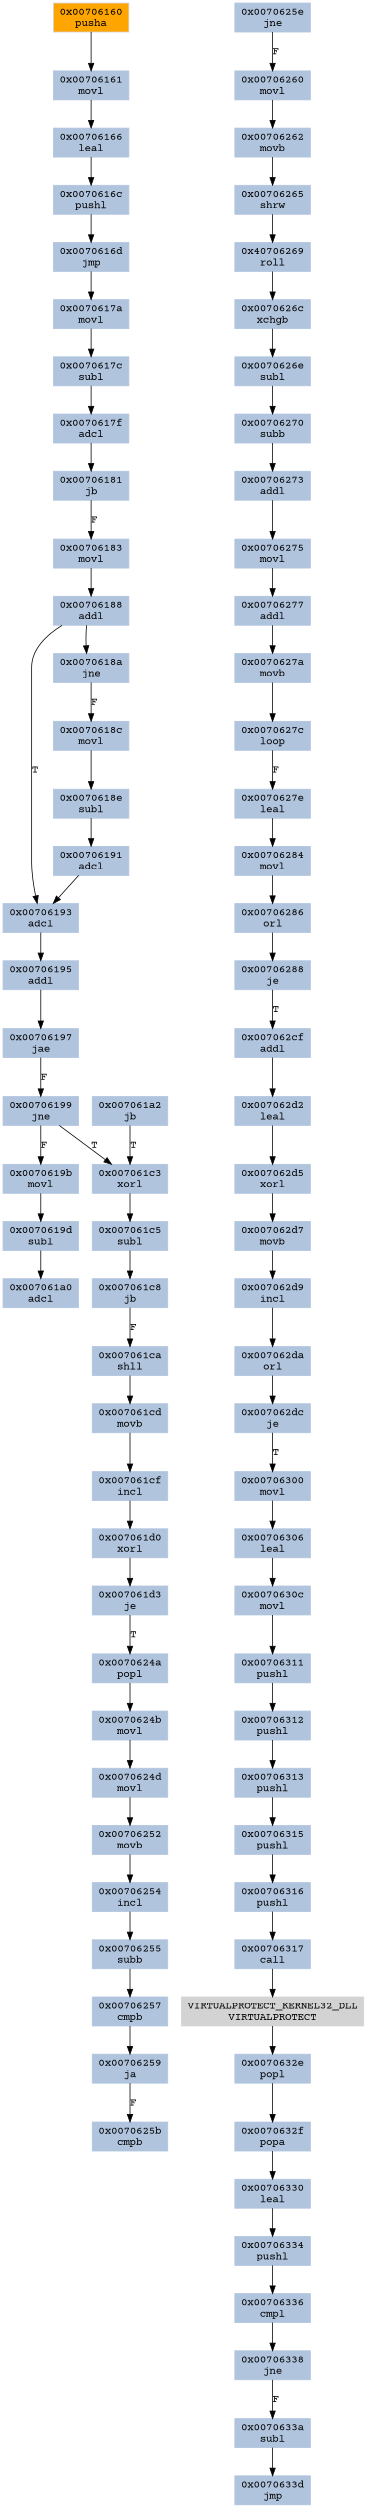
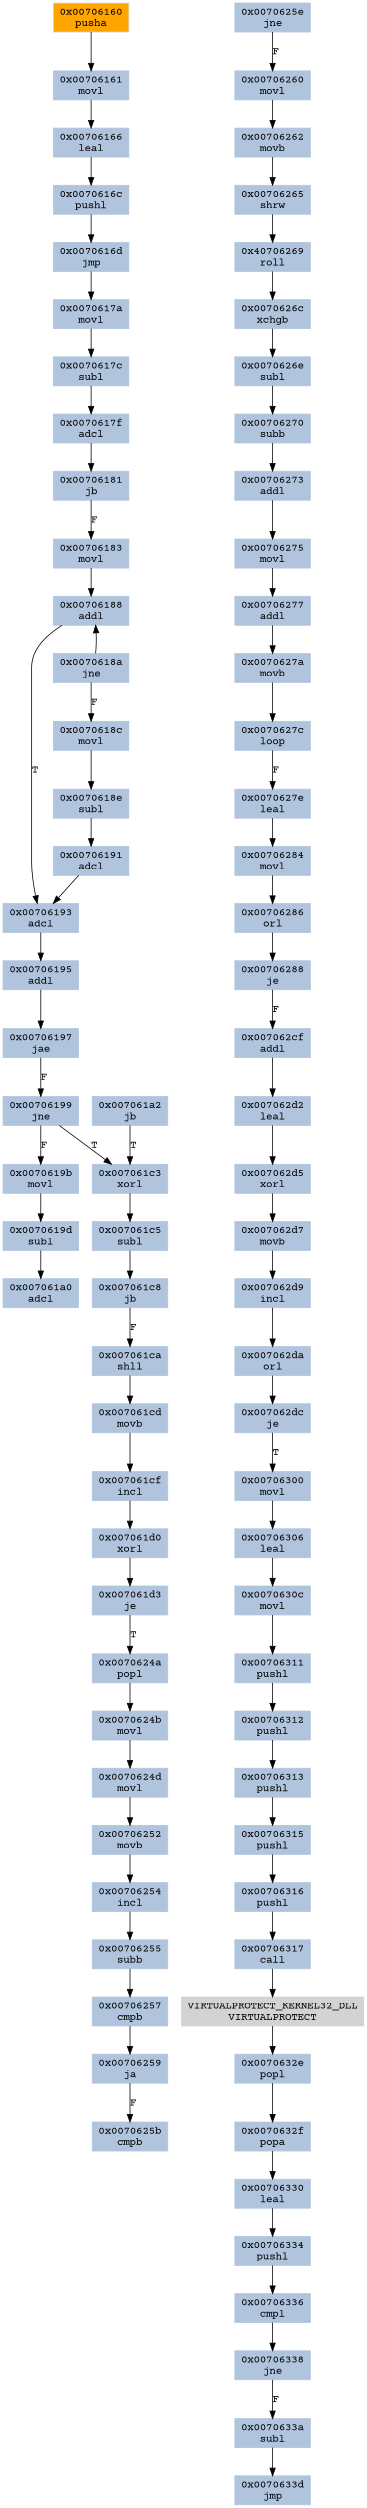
  strict digraph {
    fontname="Courier Prime"
    node [color=lightsteelblue fillcolor=lightsteelblue fontname="Courier Prime" shape=rectangle style=filled]
    edge [color="#000000" fontname="Courier Prime"]
    n1 [label="0x007061ca\nshll"]
    n2 [label="0x007061cd\nmovb"]
    n3 [label="0x007061cf\nincl"]
    n4 [label="0x007061d0\nxorl"]
    n5 [label="0x0070624b\nmovl"]
    n6 [label="0x0070624d\nmovl"]
    n7 [label="0x00706252\nmovb"]
    n8 [label="0x00706254\nincl"]
    n9 [label="0x00706330\nleal"]
    n10 [label="0x00706334\npushl"]
    n11 [label="0x00706336\ncmpl"]
    n12 [label="0x00706338\njne"]
    n13 [label="0x00706265\nshrw"]
    n14 [label="0x40706269\nroll"]
    n15 [label="0x0070626c\nxchgb"]
    n16 [label="0x0070626e\nsubl"]
    n17 [label="0x0070632e\npopl"]
    n18 [label="0x0070632f\npopa"]
    n19 [label="0x0070627a\nmovb"]
    n20 [label="0x0070627c\nloop"]
    n21 [label="0x0070627e\nleal"]
    n22 [label="0x00706284\nmovl"]
    n23 [label="0x00706199\njne"]
    n24 [label="0x007061c3\nxorl"]
    n25 [label="0x0070619b\nmovl"]
    n26 [label="0x007061c5\nsubl"]
    n27 [label="0x0070619d\nsubl"]
    n28 [label="0x007061c8\njb"]
    n29 [label="0x007061a0\nadcl"]
    n30 [label="0x007061d3\nje"]
    n31 [label="0x0070624a\npopl"]
    n32 [label="0x00706288\nje"]
    n33 [label="0x007062cf\naddl"]
    n34 [label="0x007062d2\nleal"]
    n35 [label="0x007062d5\nxorl"]
    n36 [label="0x00706255\nsubb"]
    n37 [label="0x00706257\ncmpb"]
    n38 [label="0x00706259\nja"]
    n39 [label="0x0070625b\ncmpb"]
    n40 [label="0x00706181\njb"]
    n41 [label="0x00706183\nmovl"]
    n42 [label="0x00706188\naddl"]
    n43 [label="0x00706193\nadcl"]
    n44 [label="0x0070618a\njne"]
    n45 [label="0x0070617c\nsubl"]
    n46 [label="0x0070617f\nadcl"]
    n47 [label="0x00706270\nsubb"]
    n48 [label="0x00706273\naddl"]
    n49 [label="0x00706275\nmovl"]
    n50 [color=lightgrey fillcolor=lightgrey label="VIRTUALPROTECT_KERNEL32_DLL\nVIRTUALPROTECT"]
    n51 [label="0x00706277\naddl"]
    n52 [label="0x0070616d\njmp"]
    n53 [label="0x0070617a\nmovl"]
    n54 [label="0x00706195\naddl"]
    n55 [label="0x00706197\njae"]
    n56 [label="0x007062dc\nje"]
    n57 [label="0x00706300\nmovl"]
    n58 [label="0x00706306\nleal"]
    n59 [label="0x0070630c\nmovl"]
    n60 [label="0x00706311\npushl"]
    n61 [label="0x00706262\nmovb"]
    n62 [label="0x00706312\npushl"]
    n63 [label="0x00706313\npushl"]
    n64 [label="0x00706315\npushl"]
    n65 [label="0x00706316\npushl"]
    n66 [label="0x00706317\ncall"]
    n67 [label="0x0070633a\nsubl"]
    n68 [label="0x0070633d\njmp"]
    n69 [color=lightgrey fillcolor=orange label="0x00706160\npusha"]
    n70 [label="0x00706161\nmovl"]
    n71 [label="0x00706166\nleal"]
    n72 [label="0x0070616c\npushl"]
    n73 [label="0x0070618e\nsubl"]
    n74 [label="0x00706191\nadcl"]
    n75 [label="0x0070625e\njne"]
    n76 [label="0x00706260\nmovl"]
    n77 [label="0x00706286\norl"]
    n78 [label="0x0070618c\nmovl"]
    n79 [label="0x007061a2\njb"]
    n80 [label="0x007062d7\nmovb"]
    n81 [label="0x007062d9\nincl"]
    n82 [label="0x007062da\norl"]
    n1 -> n2
    n2 -> n3
    n3 -> n4
    n4 -> n30
    n5 -> n6
    n6 -> n7
    n7 -> n8
    n8 -> n36
    n9 -> n10
    n10 -> n11
    n11 -> n12
    n12 -> n67 [label=F]
    n13 -> n14
    n14 -> n15
    n15 -> n16
    n16 -> n47
    n17 -> n18
    n18 -> n9
    n19 -> n20
    n20 -> n21 [label=F]
    n21 -> n22
    n22 -> n77
    n23 -> n24 [label=T]
    n23 -> n25 [label=F]
    n24 -> n26
    n25 -> n27
    n26 -> n28
    n27 -> n29
    n28 -> n1 [label=F]
    n30 -> n31 [label=T]
    n31 -> n5
-   n32 -> n33 [label=T]
+   n32 -> n33 [label=F]
    n33 -> n34
    n34 -> n35
    n35 -> n80
    n36 -> n37
    n37 -> n38
    n38 -> n39 [label=F]
    n40 -> n41 [label=F]
    n41 -> n42
    n42 -> n43 [label=T]
-   n42 -> n44
+   n44 -> n42
    n43 -> n54
    n44 -> n78 [label=F]
    n45 -> n46
    n46 -> n40
    n47 -> n48
    n48 -> n49
    n49 -> n51
    n50 -> n17
    n51 -> n19
    n52 -> n53
    n53 -> n45
    n54 -> n55
    n55 -> n23 [label=F]
    n56 -> n57 [label=T]
    n57 -> n58
    n58 -> n59
    n59 -> n60
    n60 -> n62
    n61 -> n13
    n62 -> n63
    n63 -> n64
    n64 -> n65
    n65 -> n66
    n66 -> n50
    n67 -> n68
    n69 -> n70
    n70 -> n71
    n71 -> n72
    n72 -> n52
    n73 -> n74
    n74 -> n43
    n75 -> n76 [label=F]
    n76 -> n61
    n77 -> n32
    n78 -> n73
    n79 -> n24 [label=T]
    n80 -> n81
    n81 -> n82
    n82 -> n56
  }
